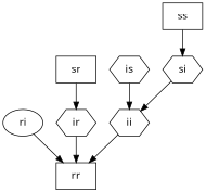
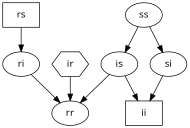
  digraph {
    fontname="Open Sans"
    node [fontname="Open Sans" shape=hexagon]
    edge [fontname="Open Sans"]
-   si
-   ii
-   rr [shape=box]
-   is
+   si [shape=ellipse]
+   ii [shape=box]
+   rr [shape=""]
+   is [shape=ellipse]
    ri [shape=ellipse]
    ir
-   ss [shape=box]
-   sr [shape=box]
+   ss [shape=ellipse]
+   rs [shape=box]
    si -> ii
-   ii -> rr
+   is -> rr
    is -> ii
    ri -> rr
    ir -> rr
    ss -> si
-   sr -> ir
+   ss -> is
+   rs -> ri
  }
